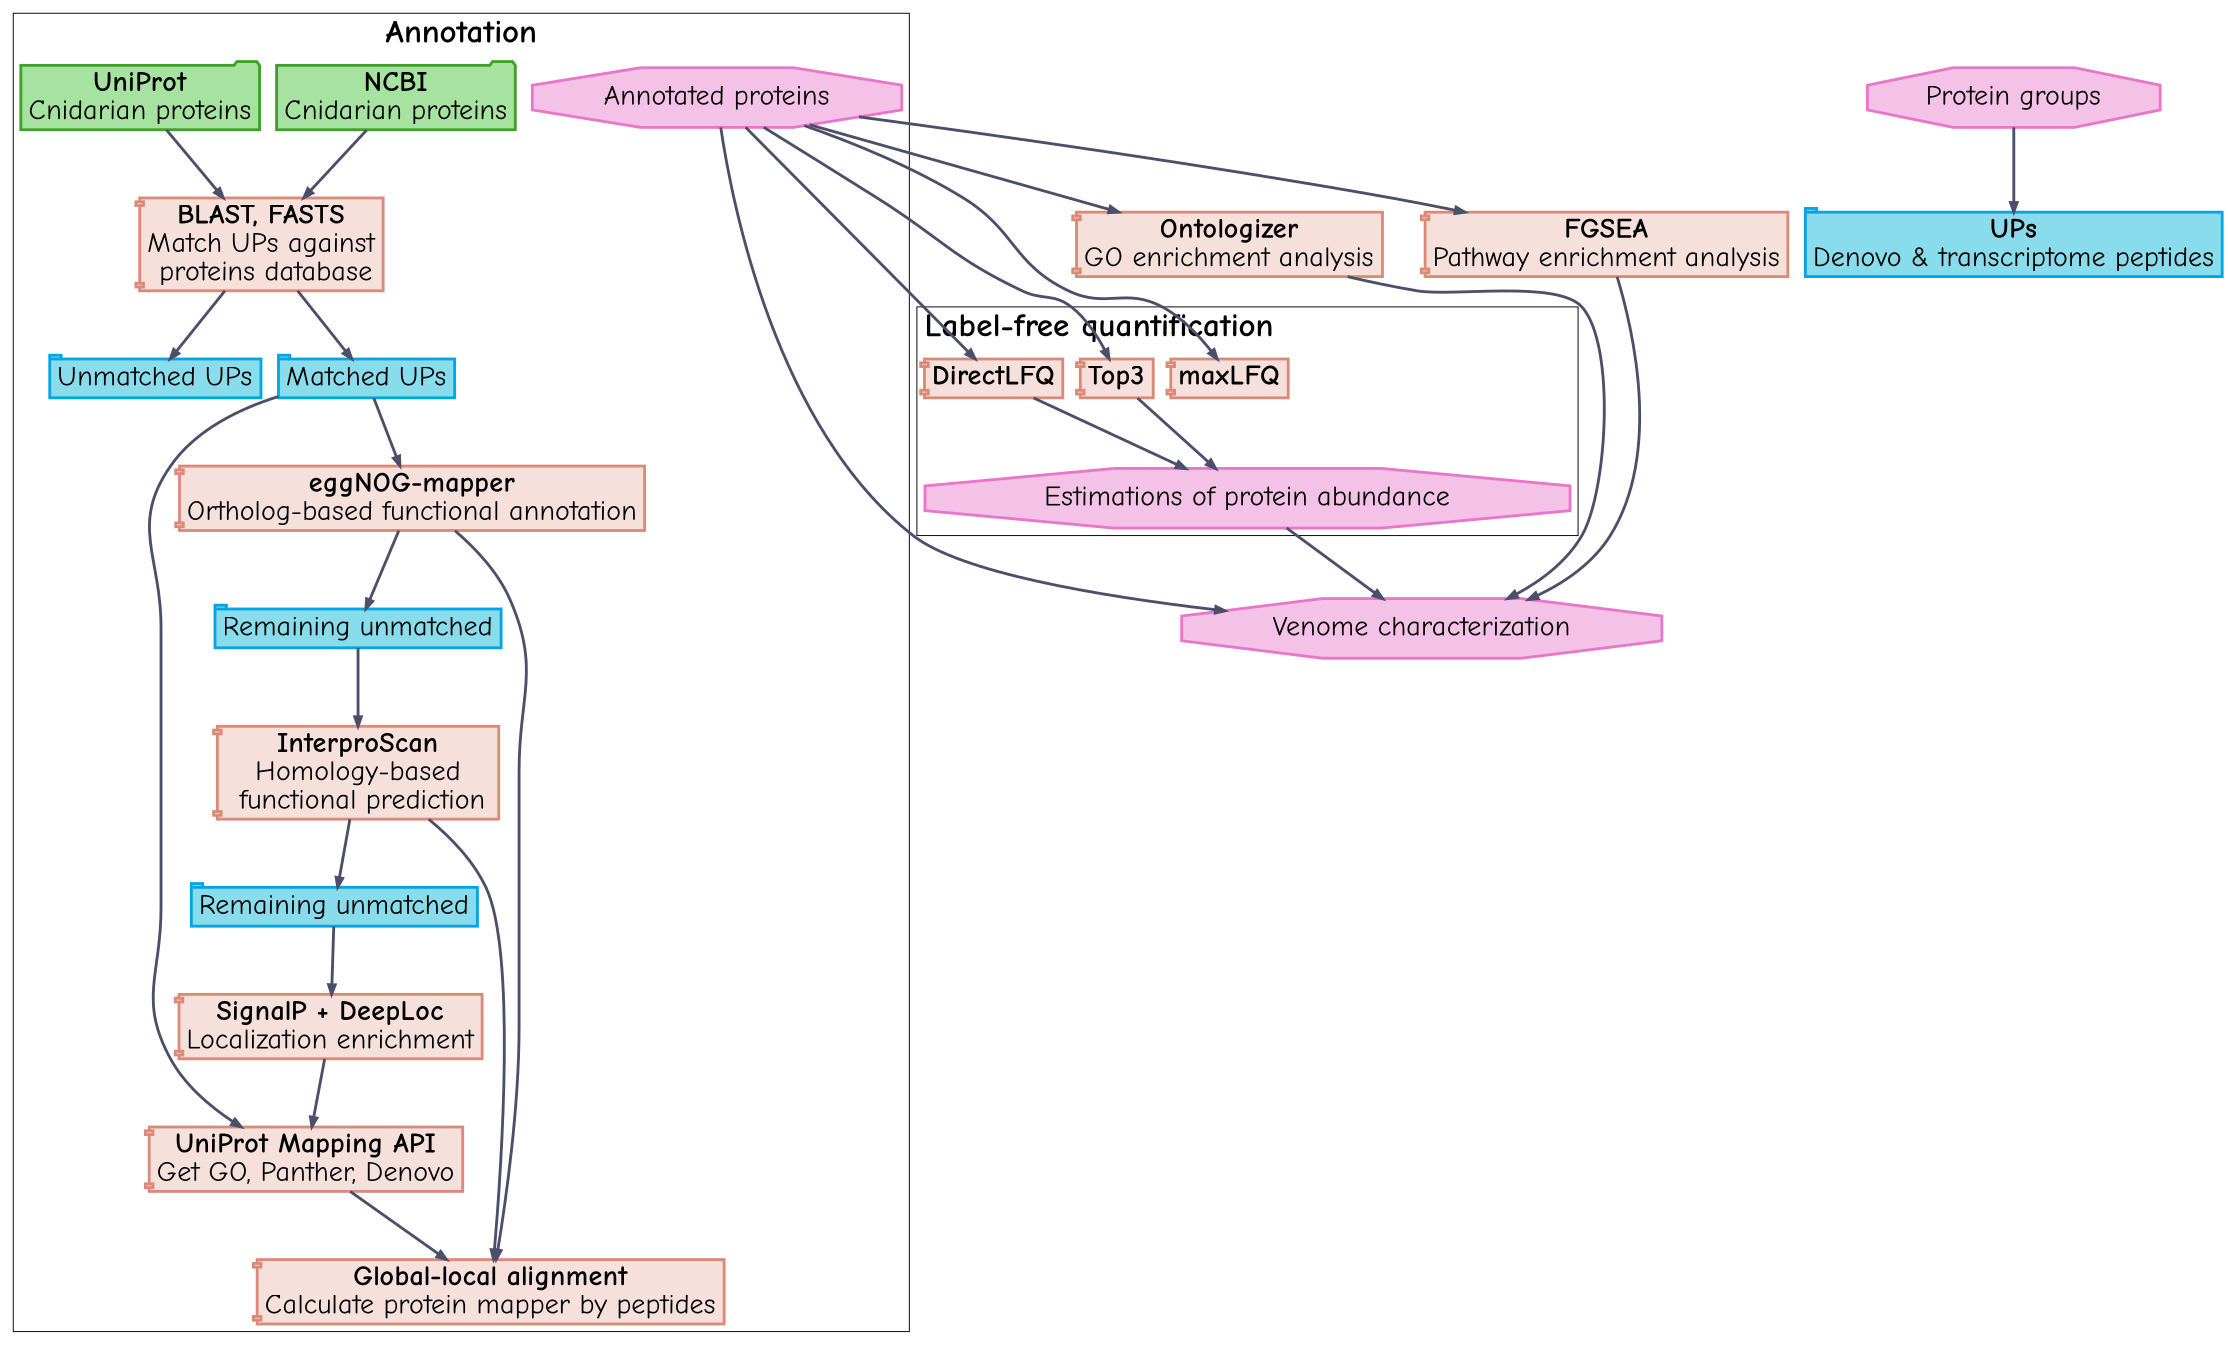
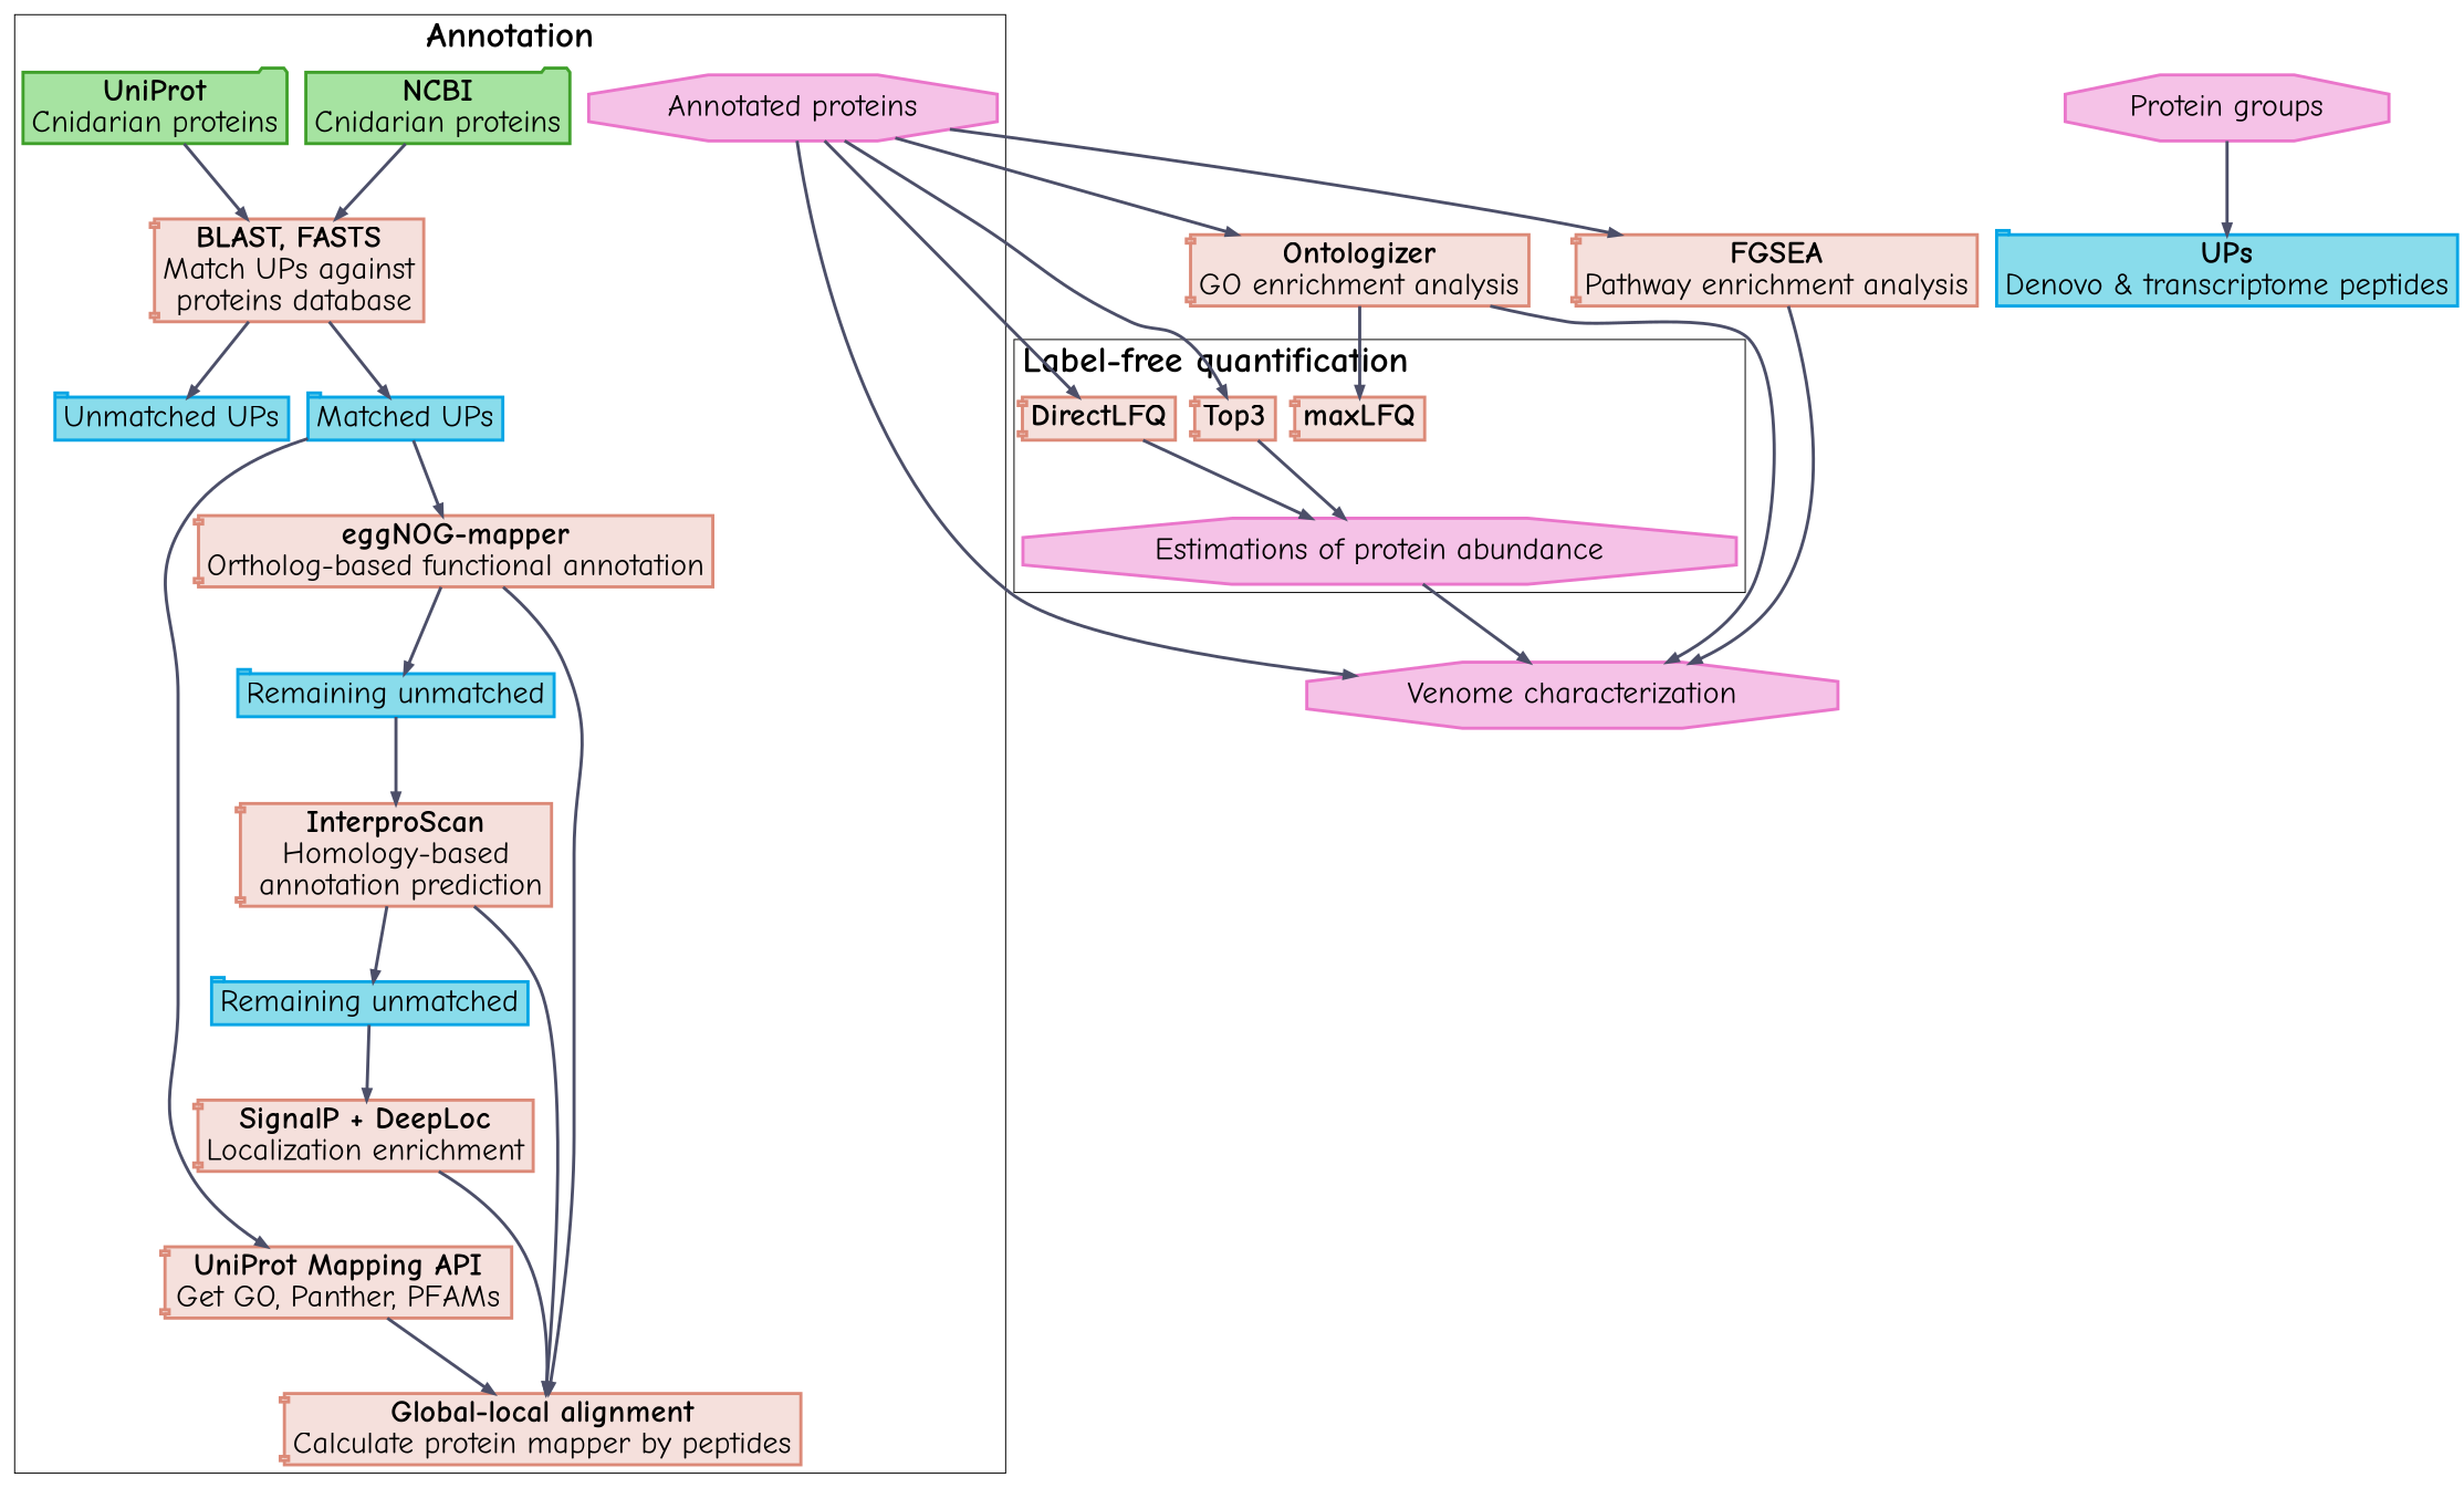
  digraph {
    compound=true
    fontname="Comic Neue"
    ranksep=1
    style=invis
    node [color="#dc8a78" fillcolor="#f5e0dc" fontname="Comic Neue" fontsize=30 penwidth=3 shape=component style=filled]
    edge [color="#4c4f69" fontname="Comic Neue" penwidth=3]
    n1 [color="#ea76cb" fillcolor="#f5c2e7" label=<Estimations of protein abundance> shape=octagon]
    n2 [color="#ea76cb" fillcolor="#f5c2e7" label=<Venome characterization> shape=octagon]
    n3 [color="#ea76cb" fillcolor="#f5c2e7" label=<Annotated proteins> shape=octagon]
    n4 [label=<<b>Ontologizer</b><br/>GO enrichment analysis>]
    n5 [label=<<b>FGSEA</b><br/>Pathway enrichment analysis>]
    n6 [color="#40a02b" fillcolor="#a6e3a1" label=<<b>NCBI</b><br/>Cnidarian proteins> shape=folder]
    n7 [label=<<b>BLAST, FASTS</b><br/>Match UPs against<br/> proteins database>]
    n8 [color="#40a02b" fillcolor="#a6e3a1" label=<<b>UniProt</b><br/>Cnidarian proteins> shape=folder]
-   n9 [label=<<b>UniProt Mapping API</b><br/>Get GO, Panther, Denovo>]
+   n9 [label=<<b>UniProt Mapping API</b><br/>Get GO, Panther, PFAMs>]
    n10 [label=<<b>Global-local alignment</b><br/>Calculate protein mapper by peptides>]
    n11 [label=<<b>eggNOG-mapper</b><br/>Ortholog-based functional annotation>]
    n12 [color="#04a5e5" fillcolor="#89dceb" label=<Remaining unmatched> shape=tab]
    n13 [label=<<b>SignalP + DeepLoc</b><br/>Localization enrichment>]
    n14 [color="#04a5e5" fillcolor="#89dceb" label=<Unmatched UPs> shape=tab]
    n15 [color="#04a5e5" fillcolor="#89dceb" label=<Matched UPs> shape=tab]
-   n16 [label=<<b>InterproScan</b><br/>Homology-based<br/> functional prediction>]
+   n16 [label=<<b>InterproScan</b><br/>Homology-based<br/> annotation prediction>]
    n17 [color="#04a5e5" fillcolor="#89dceb" label=<Remaining unmatched> shape=tab]
    n18 [label=<<b>maxLFQ</b>>]
    n19 [label=<<b>DirectLFQ</b>>]
    n20 [label=<<b>Top3</b>>]
    n21 [color="#ea76cb" fillcolor="#f5c2e7" label=<Protein groups> shape=octagon]
    n22 [color="#04a5e5" fillcolor="#89dceb" label=<<b>UPs</b><br/>Denovo &amp; transcriptome peptides> shape=tab]
    subgraph sub_1 {
      n1
      n2
      n3
      n4
      n5
    }
    subgraph cluster_2 {
      fillcolor=transparent
      fontsize=35
      label=<<b>Annotation</b>>
      style=filled
      n3
      n6
      n7
      n8
      n9
      n10
      n11
      n12
      n13
      n14
      n15
      n16
      n17
    }
    subgraph cluster_3 {
      fillcolor=transparent
      fontsize=35
      label=<<b>Label-free quantification</b>>
      labeljust=l
      style=filled
      n1
      n18
      n19
      n20
    }
    n1 -> n2
    n3 -> n2
    n3 -> n4
    n3 -> n5
-   n3 -> n18
+   n4 -> n18
    n3 -> n19
    n3 -> n20
    n4 -> n2
    n5 -> n2
    n6 -> n7
    n7 -> n14
    n7 -> n15
    n8 -> n7
    n9 -> n10
    n11 -> n10
    n11 -> n12
    n12 -> n16
-   n13 -> n9
+   n13 -> n10
    n15 -> n9
    n15 -> n11
    n16 -> n10
    n16 -> n17
    n17 -> n13
    n19 -> n1
    n20 -> n1
    n21 -> n22
  }
